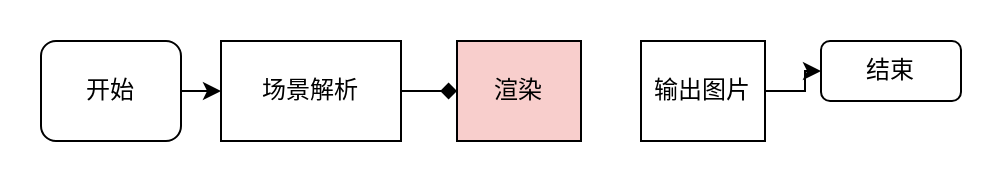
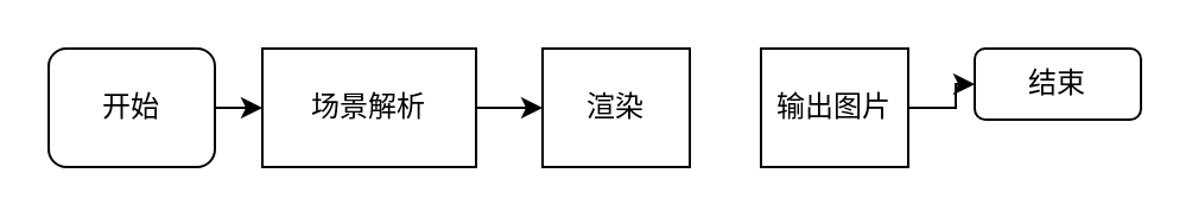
  <mxCell id="0" />
  <mxCell id="1" parent="0" />
  <mxCell id="2" style="edgeStyle=orthogonalEdgeStyle;rounded=0;orthogonalLoop=1;jettySize=auto;html=1;exitX=1;exitY=0.5;exitDx=0;exitDy=0;entryX=0;entryY=0.5;entryDx=0;entryDy=0;" parent="1" source="3" target="5" edge="1"><mxGeometry relative="1" as="geometry" /></mxCell>
  <mxCell id="3" value="开始" style="rounded=1;whiteSpace=wrap;html=1;" parent="1" vertex="1"><mxGeometry x="20" y="20" width="70" height="50" as="geometry" /></mxCell>
- <mxCell id="4" style="edgeStyle=orthogonalEdgeStyle;rounded=0;orthogonalLoop=1;jettySize=auto;html=1;exitX=1;exitY=0.5;exitDx=0;exitDy=0;entryX=0;entryY=0.5;entryDx=0;entryDy=0;endArrow=diamond;" parent="1" source="5" target="6" edge="1"><mxGeometry relative="1" as="geometry" /></mxCell>
+ <mxCell id="4" style="edgeStyle=orthogonalEdgeStyle;rounded=0;orthogonalLoop=1;jettySize=auto;html=1;exitX=1;exitY=0.5;exitDx=0;exitDy=0;entryX=0;entryY=0.5;entryDx=0;entryDy=0;" parent="1" source="5" target="6" edge="1"><mxGeometry relative="1" as="geometry" /></mxCell>
  <mxCell id="5" value="场景解析" style="rounded=0;whiteSpace=wrap;html=1;" parent="1" vertex="1"><mxGeometry x="110" y="20" width="90" height="50" as="geometry" /></mxCell>
- <mxCell id="6" value="渲染" style="rounded=0;whiteSpace=wrap;html=1;fillColor=#f8cecc;" parent="1" vertex="1"><mxGeometry x="228" y="20" width="62" height="50" as="geometry" /></mxCell>
+ <mxCell id="6" value="渲染" style="rounded=0;whiteSpace=wrap;html=1;" parent="1" vertex="1"><mxGeometry x="228" y="20" width="62" height="50" as="geometry" /></mxCell>
  <mxCell id="7" value="" style="edgeStyle=orthogonalEdgeStyle;rounded=0;orthogonalLoop=1;jettySize=auto;html=1;" parent="1" source="8" target="9" edge="1"><mxGeometry relative="1" as="geometry" /></mxCell>
  <mxCell id="8" value="输出图片" style="rounded=0;whiteSpace=wrap;html=1;" parent="1" vertex="1"><mxGeometry x="320" y="20" width="62" height="50" as="geometry" /></mxCell>
  <mxCell id="9" value="结束" style="rounded=1;whiteSpace=wrap;html=1;" parent="1" vertex="1"><mxGeometry x="410" y="20" width="70" height="30" as="geometry" /></mxCell>
